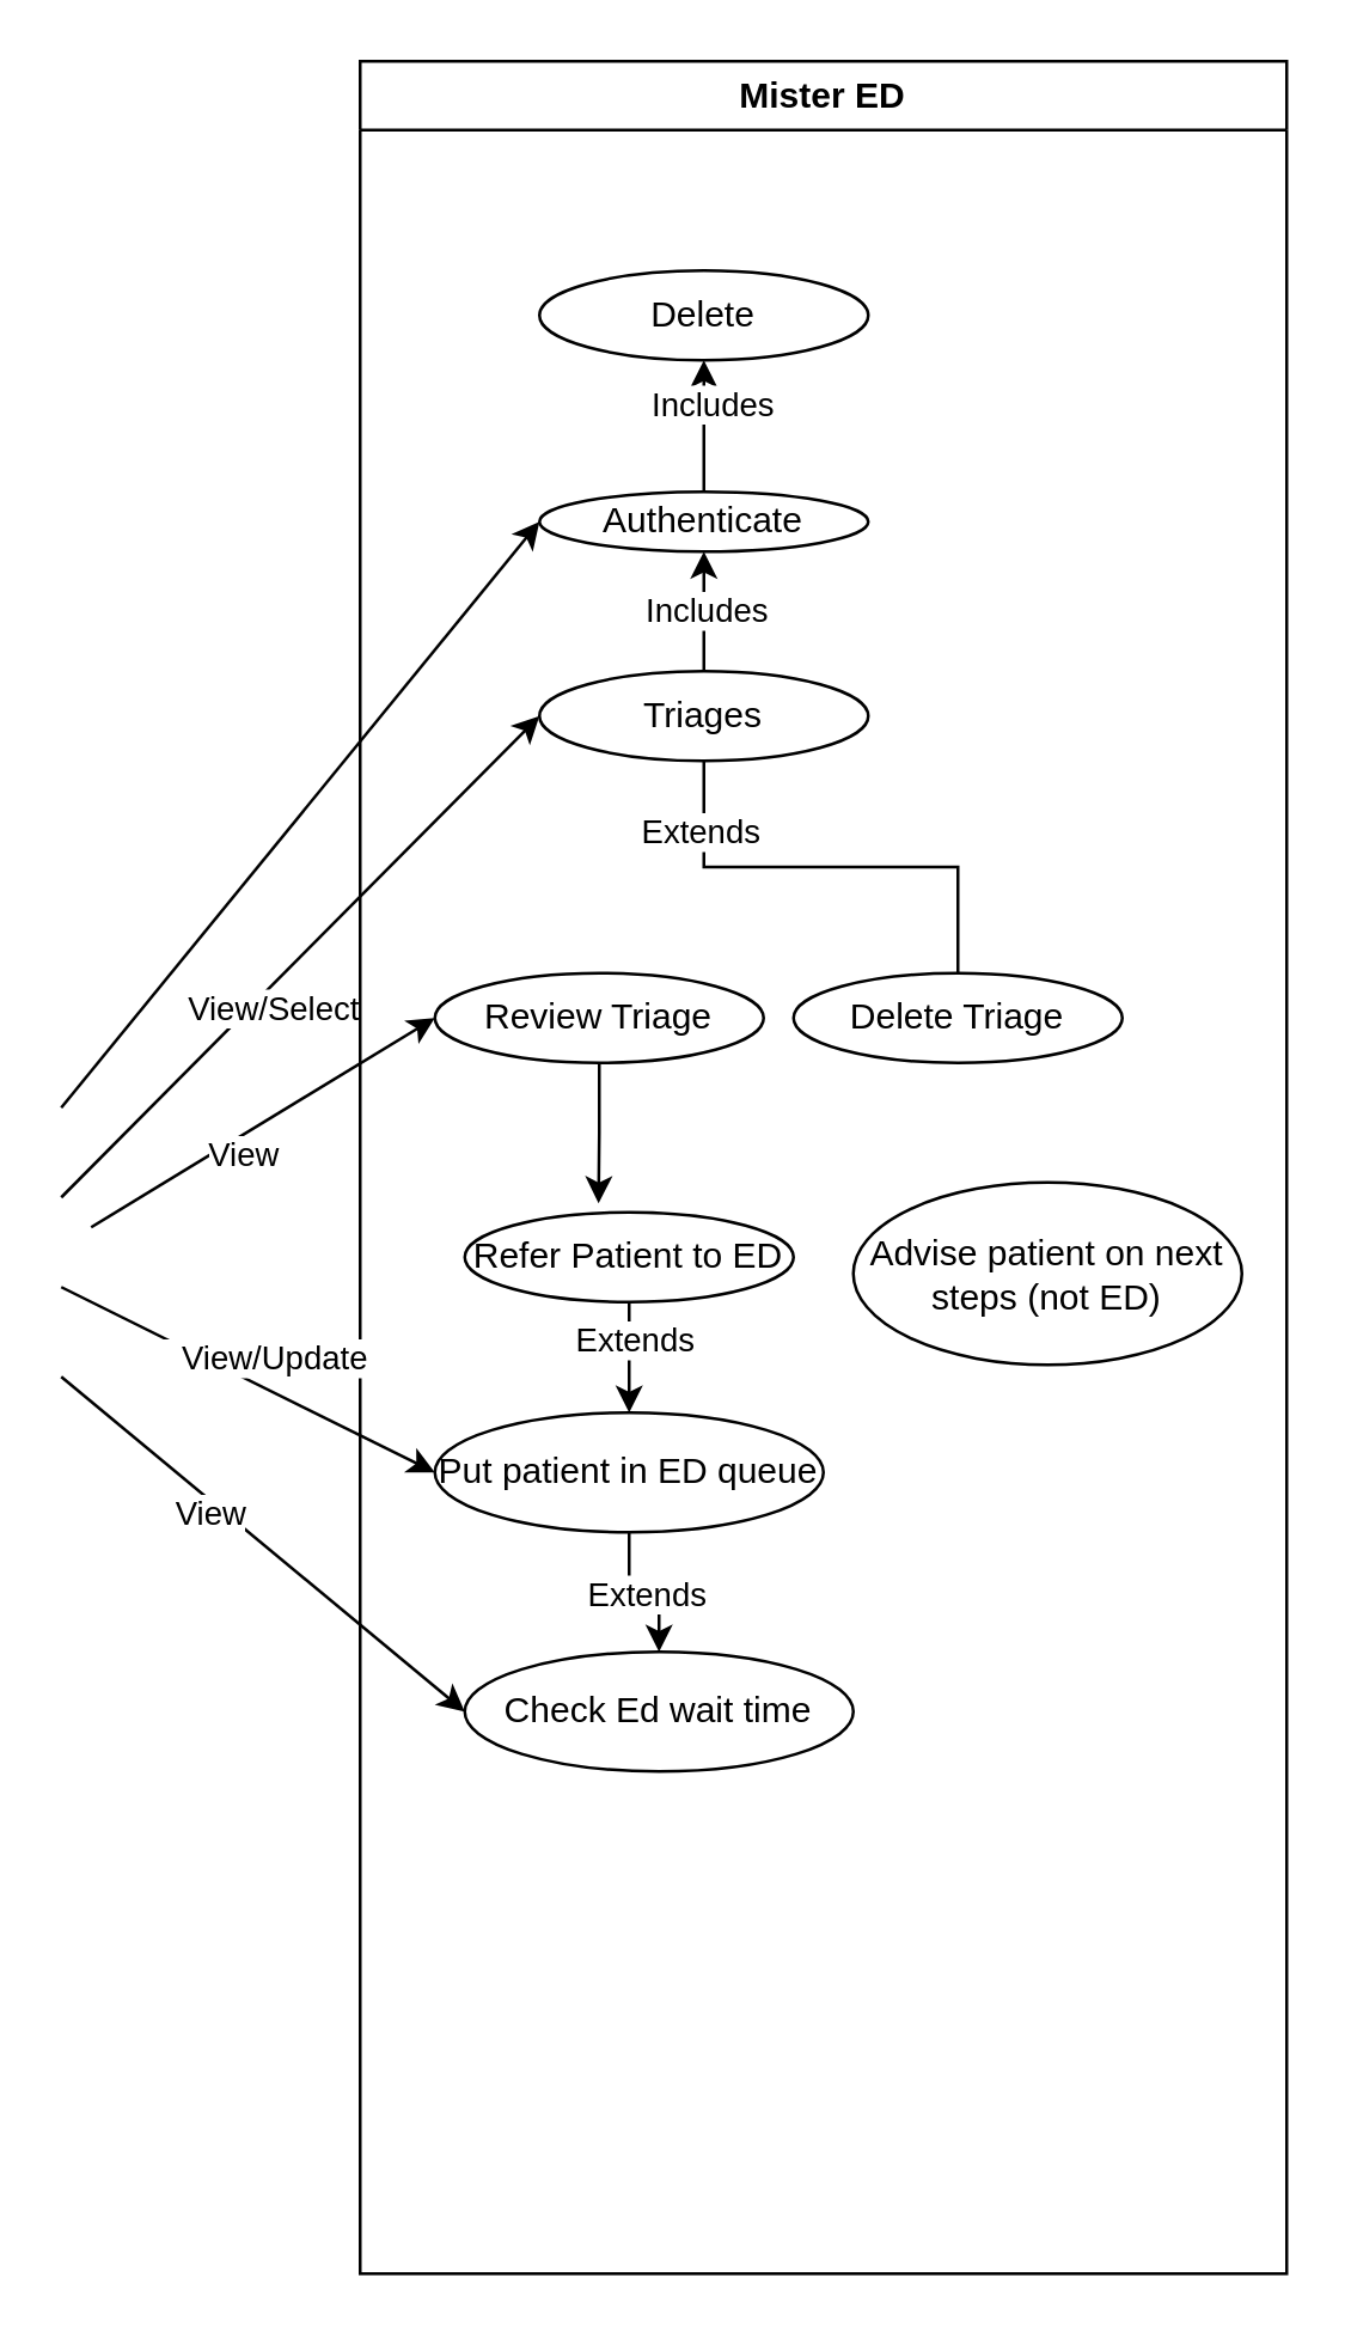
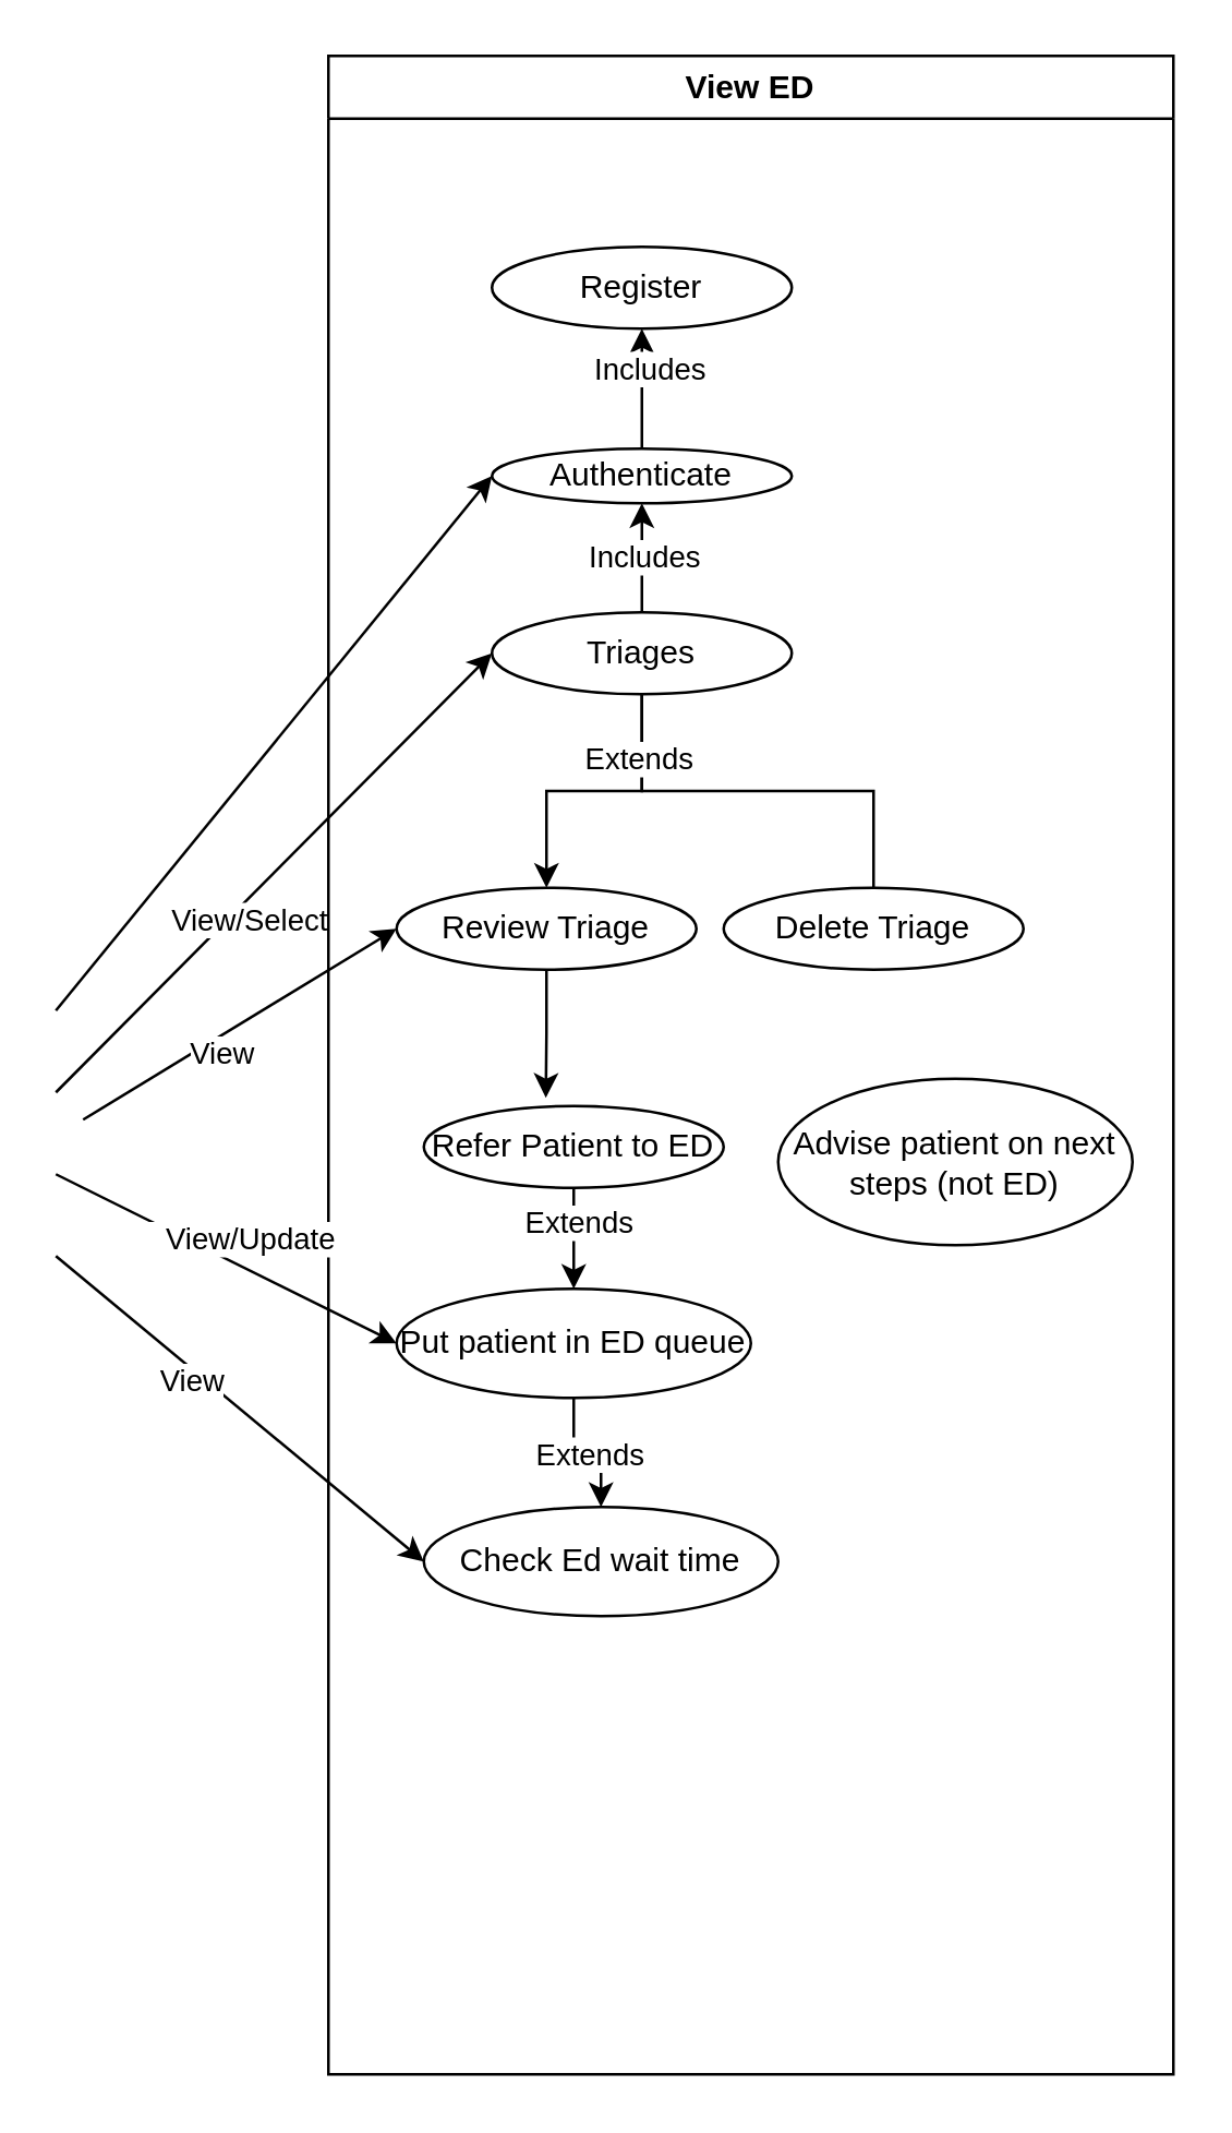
  <mxCell id="0" />
  <mxCell id="1" parent="0" />
- <mxCell id="2" value="Mister ED" style="swimlane;whiteSpace=wrap;html=1;" vertex="1" parent="1"><mxGeometry x="120" y="20" width="310" height="740" as="geometry" /></mxCell>
+ <mxCell id="2" value="View ED" style="swimlane;whiteSpace=wrap;html=1;" vertex="1" parent="1"><mxGeometry x="120" y="20" width="310" height="740" as="geometry" /></mxCell>
  <mxCell id="3" style="edgeStyle=orthogonalEdgeStyle;rounded=0;orthogonalLoop=1;jettySize=auto;html=1;exitX=0.5;exitY=0;exitDx=0;exitDy=0;entryX=0.5;entryY=1;entryDx=0;entryDy=0;" edge="1" parent="2" source="5" target="19"><mxGeometry relative="1" as="geometry" /></mxCell>
  <mxCell id="4" value="Includes" style="edgeLabel;html=1;align=center;verticalAlign=middle;resizable=0;points=[];" vertex="1" connectable="0" parent="3"><mxGeometry x="0.359" y="-2" relative="1" as="geometry"><mxPoint as="offset" /></mxGeometry></mxCell>
  <mxCell id="5" value="Authenticate" style="ellipse;whiteSpace=wrap;html=1;" vertex="1" parent="2"><mxGeometry x="60" y="144" width="110" height="20" as="geometry" /></mxCell>
  <mxCell id="6" style="edgeStyle=orthogonalEdgeStyle;rounded=0;orthogonalLoop=1;jettySize=auto;html=1;exitX=0.5;exitY=0;exitDx=0;exitDy=0;entryX=0.5;entryY=1;entryDx=0;entryDy=0;" edge="1" parent="2" source="8" target="5"><mxGeometry relative="1" as="geometry" /></mxCell>
  <mxCell id="7" value="Includes" style="edgeLabel;html=1;align=center;verticalAlign=middle;resizable=0;points=[];" vertex="1" connectable="0" parent="6"><mxGeometry x="0.052" relative="1" as="geometry"><mxPoint as="offset" /></mxGeometry></mxCell>
  <mxCell id="8" value="Triages" style="ellipse;whiteSpace=wrap;html=1;" vertex="1" parent="2"><mxGeometry x="60" y="204" width="110" height="30" as="geometry" /></mxCell>
  <mxCell id="9" style="edgeStyle=orthogonalEdgeStyle;rounded=0;orthogonalLoop=1;jettySize=auto;html=1;exitX=0.5;exitY=1;exitDx=0;exitDy=0;" edge="1" parent="2" source="10"><mxGeometry relative="1" as="geometry"><mxPoint x="79.762" y="382" as="targetPoint" /></mxGeometry></mxCell>
  <mxCell id="10" value="&lt;div&gt;Review Triage&lt;/div&gt;" style="ellipse;whiteSpace=wrap;html=1;" vertex="1" parent="2"><mxGeometry x="25" y="305" width="110" height="30" as="geometry" /></mxCell>
  <mxCell id="11" value="&lt;div&gt;Delete Triage&lt;br&gt;&lt;/div&gt;" style="ellipse;whiteSpace=wrap;html=1;" vertex="1" parent="2"><mxGeometry x="145" y="305" width="110" height="30" as="geometry" /></mxCell>
  <mxCell id="12" style="edgeStyle=orthogonalEdgeStyle;rounded=0;orthogonalLoop=1;jettySize=auto;html=1;exitX=0.5;exitY=1;exitDx=0;exitDy=0;entryX=0.5;entryY=0;entryDx=0;entryDy=0;" edge="1" parent="2" source="14" target="20"><mxGeometry relative="1" as="geometry" /></mxCell>
  <mxCell id="13" value="Extends" style="edgeLabel;html=1;align=center;verticalAlign=middle;resizable=0;points=[];" vertex="1" connectable="0" parent="12"><mxGeometry x="-0.013" relative="1" as="geometry"><mxPoint as="offset" /></mxGeometry></mxCell>
  <mxCell id="14" value="Put patient in ED queue" style="ellipse;whiteSpace=wrap;html=1;" vertex="1" parent="2"><mxGeometry x="25" y="452" width="130" height="40" as="geometry" /></mxCell>
  <mxCell id="15" value="Advise patient on next steps (not ED)" style="ellipse;whiteSpace=wrap;html=1;" vertex="1" parent="2"><mxGeometry x="165" y="375" width="130" height="61" as="geometry" /></mxCell>
+ <mxCell id="16" style="edgeStyle=orthogonalEdgeStyle;rounded=0;orthogonalLoop=1;jettySize=auto;html=1;exitX=0.5;exitY=1;exitDx=0;exitDy=0;" edge="1" parent="2" source="8" target="10"><mxGeometry relative="1" as="geometry"><mxPoint x="131" y="142" as="sourcePoint" /></mxGeometry></mxCell>
  <mxCell id="17" style="edgeStyle=orthogonalEdgeStyle;rounded=0;orthogonalLoop=1;jettySize=auto;html=1;exitX=0.5;exitY=1;exitDx=0;exitDy=0;entryX=0.5;entryY=0;entryDx=0;entryDy=0;endArrow=none;" edge="1" parent="2" source="8" target="11"><mxGeometry relative="1" as="geometry"><mxPoint x="130" y="136" as="sourcePoint" /></mxGeometry></mxCell>
  <mxCell id="18" value="Extends" style="edgeLabel;html=1;align=center;verticalAlign=middle;resizable=0;points=[];" vertex="1" connectable="0" parent="17"><mxGeometry x="-0.706" y="-2" relative="1" as="geometry"><mxPoint as="offset" /></mxGeometry></mxCell>
- <mxCell id="19" value="Delete" style="ellipse;whiteSpace=wrap;html=1;" vertex="1" parent="2"><mxGeometry x="60" y="70" width="110" height="30" as="geometry" /></mxCell>
+ <mxCell id="19" value="Register" style="ellipse;whiteSpace=wrap;html=1;" vertex="1" parent="2"><mxGeometry x="60" y="70" width="110" height="30" as="geometry" /></mxCell>
  <mxCell id="20" value="Check Ed wait time" style="ellipse;whiteSpace=wrap;html=1;" vertex="1" parent="2"><mxGeometry x="35" y="532" width="130" height="40" as="geometry" /></mxCell>
  <mxCell id="21" value="Refer Patient to ED" style="ellipse;whiteSpace=wrap;html=1;" vertex="1" parent="1"><mxGeometry x="155" y="405" width="110" height="30" as="geometry" /></mxCell>
  <mxCell id="22" value="" style="endArrow=classic;html=1;rounded=0;entryX=0;entryY=0.5;entryDx=0;entryDy=0;" edge="1" parent="1" target="14"><mxGeometry width="50" height="50" relative="1" as="geometry"><mxPoint x="20" y="430" as="sourcePoint" /><mxPoint x="40" y="290" as="targetPoint" /></mxGeometry></mxCell>
  <mxCell id="23" value="&lt;div align=&quot;center&quot;&gt;&amp;nbsp;&amp;nbsp;&amp;nbsp;&amp;nbsp;&amp;nbsp;&amp;nbsp;&amp;nbsp;&amp;nbsp;&amp;nbsp;&amp;nbsp;&amp;nbsp;&amp;nbsp;&amp;nbsp; View/Update&lt;/div&gt;" style="edgeLabel;html=1;align=center;verticalAlign=middle;resizable=0;points=[];" vertex="1" connectable="0" parent="22"><mxGeometry x="-0.224" y="2" relative="1" as="geometry"><mxPoint y="1" as="offset" /></mxGeometry></mxCell>
  <mxCell id="24" value="" style="endArrow=classic;html=1;rounded=0;entryX=0;entryY=0.5;entryDx=0;entryDy=0;" edge="1" parent="1" target="5"><mxGeometry width="50" height="50" relative="1" as="geometry"><mxPoint x="20" y="370" as="sourcePoint" /><mxPoint x="140" y="600" as="targetPoint" /></mxGeometry></mxCell>
  <mxCell id="25" value="" style="endArrow=classic;html=1;rounded=0;entryX=0;entryY=0.5;entryDx=0;entryDy=0;" edge="1" parent="1" target="8"><mxGeometry width="50" height="50" relative="1" as="geometry"><mxPoint x="20" y="400" as="sourcePoint" /><mxPoint x="190" y="189" as="targetPoint" /></mxGeometry></mxCell>
  <mxCell id="26" value="View/Select" style="edgeLabel;html=1;align=center;verticalAlign=middle;resizable=0;points=[];" vertex="1" connectable="0" parent="25"><mxGeometry x="-0.163" y="-5" relative="1" as="geometry"><mxPoint as="offset" /></mxGeometry></mxCell>
  <mxCell id="27" style="edgeStyle=orthogonalEdgeStyle;rounded=0;orthogonalLoop=1;jettySize=auto;html=1;exitX=0.5;exitY=1;exitDx=0;exitDy=0;entryX=0.5;entryY=0;entryDx=0;entryDy=0;" edge="1" parent="1" source="21" target="14"><mxGeometry relative="1" as="geometry" /></mxCell>
  <mxCell id="28" value="Extends" style="edgeLabel;html=1;align=center;verticalAlign=middle;resizable=0;points=[];" vertex="1" connectable="0" parent="27"><mxGeometry x="-0.331" y="1" relative="1" as="geometry"><mxPoint as="offset" /></mxGeometry></mxCell>
  <mxCell id="29" value="" style="endArrow=classic;html=1;rounded=0;entryX=0;entryY=0.5;entryDx=0;entryDy=0;" edge="1" parent="1" target="20"><mxGeometry width="50" height="50" relative="1" as="geometry"><mxPoint x="20" y="460" as="sourcePoint" /><mxPoint x="123" y="611" as="targetPoint" /></mxGeometry></mxCell>
  <mxCell id="30" value="View" style="edgeLabel;html=1;align=center;verticalAlign=middle;resizable=0;points=[];" vertex="1" connectable="0" parent="29"><mxGeometry x="-0.234" y="-3" relative="1" as="geometry"><mxPoint as="offset" /></mxGeometry></mxCell>
  <mxCell id="31" value="" style="endArrow=classic;html=1;rounded=0;entryX=0;entryY=0.5;entryDx=0;entryDy=0;" edge="1" parent="1" target="10"><mxGeometry width="50" height="50" relative="1" as="geometry"><mxPoint x="30" y="410" as="sourcePoint" /><mxPoint x="190" y="249" as="targetPoint" /></mxGeometry></mxCell>
  <mxCell id="32" value="View" style="edgeLabel;html=1;align=center;verticalAlign=middle;resizable=0;points=[];" vertex="1" connectable="0" parent="31"><mxGeometry x="-0.163" y="-5" relative="1" as="geometry"><mxPoint as="offset" /></mxGeometry></mxCell>
